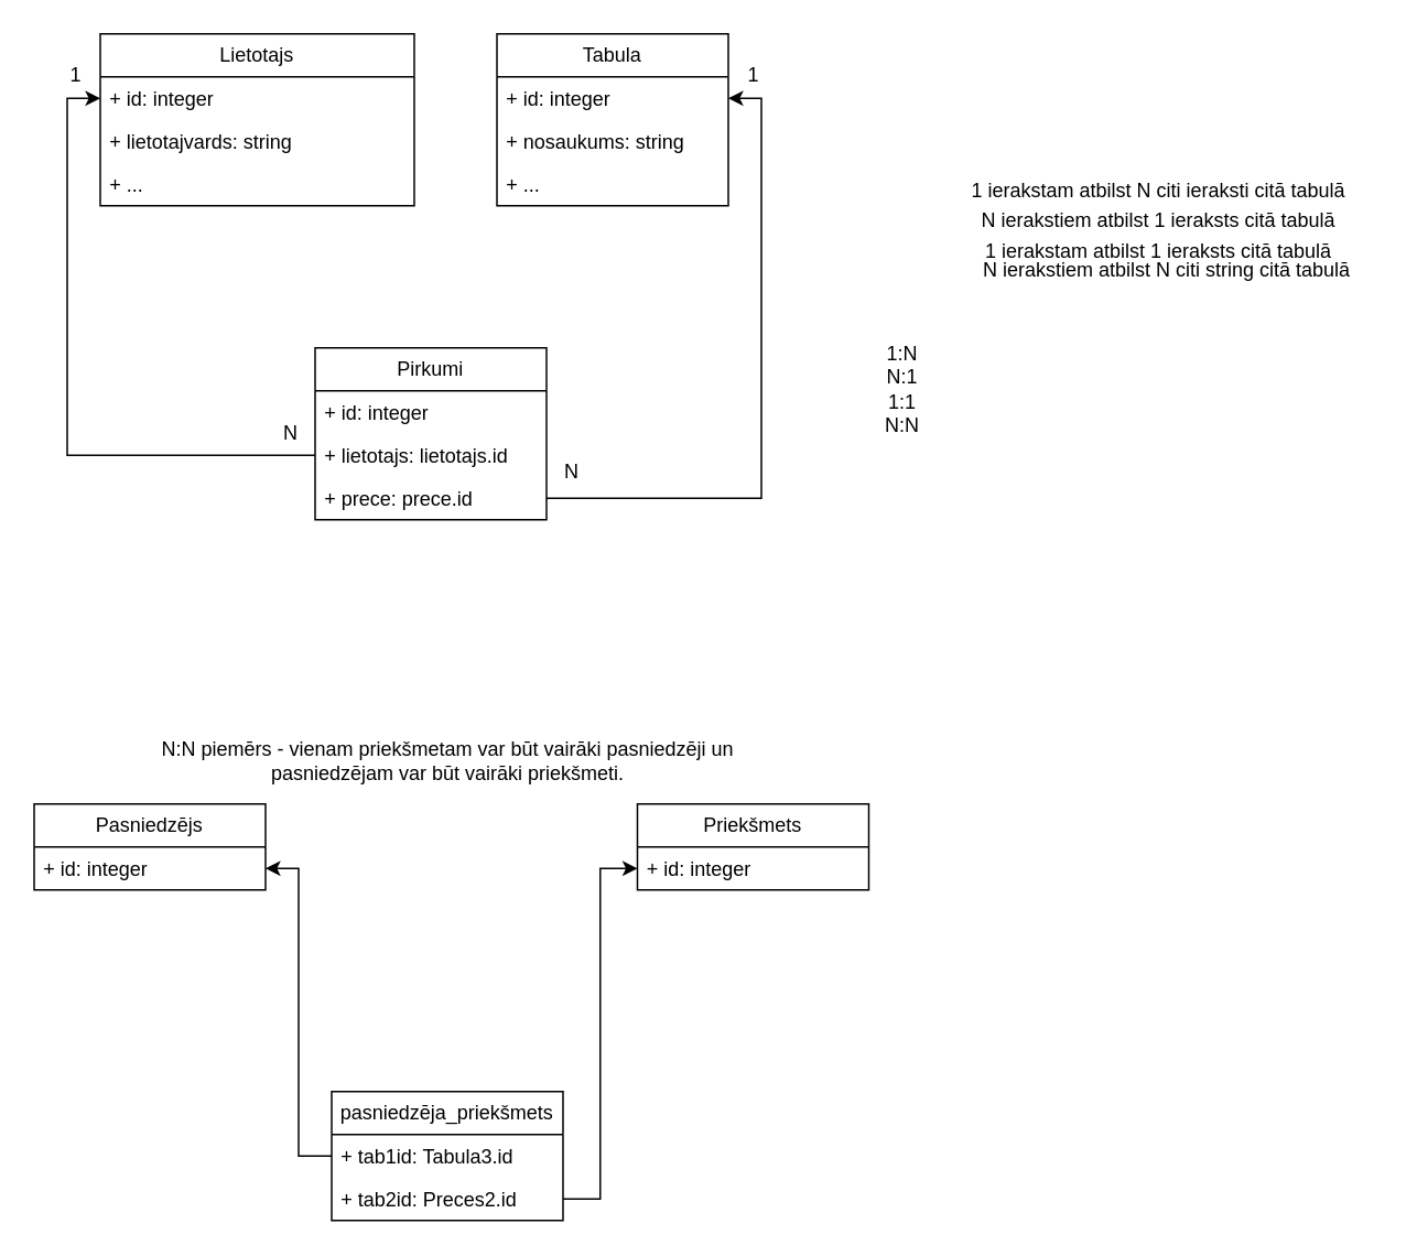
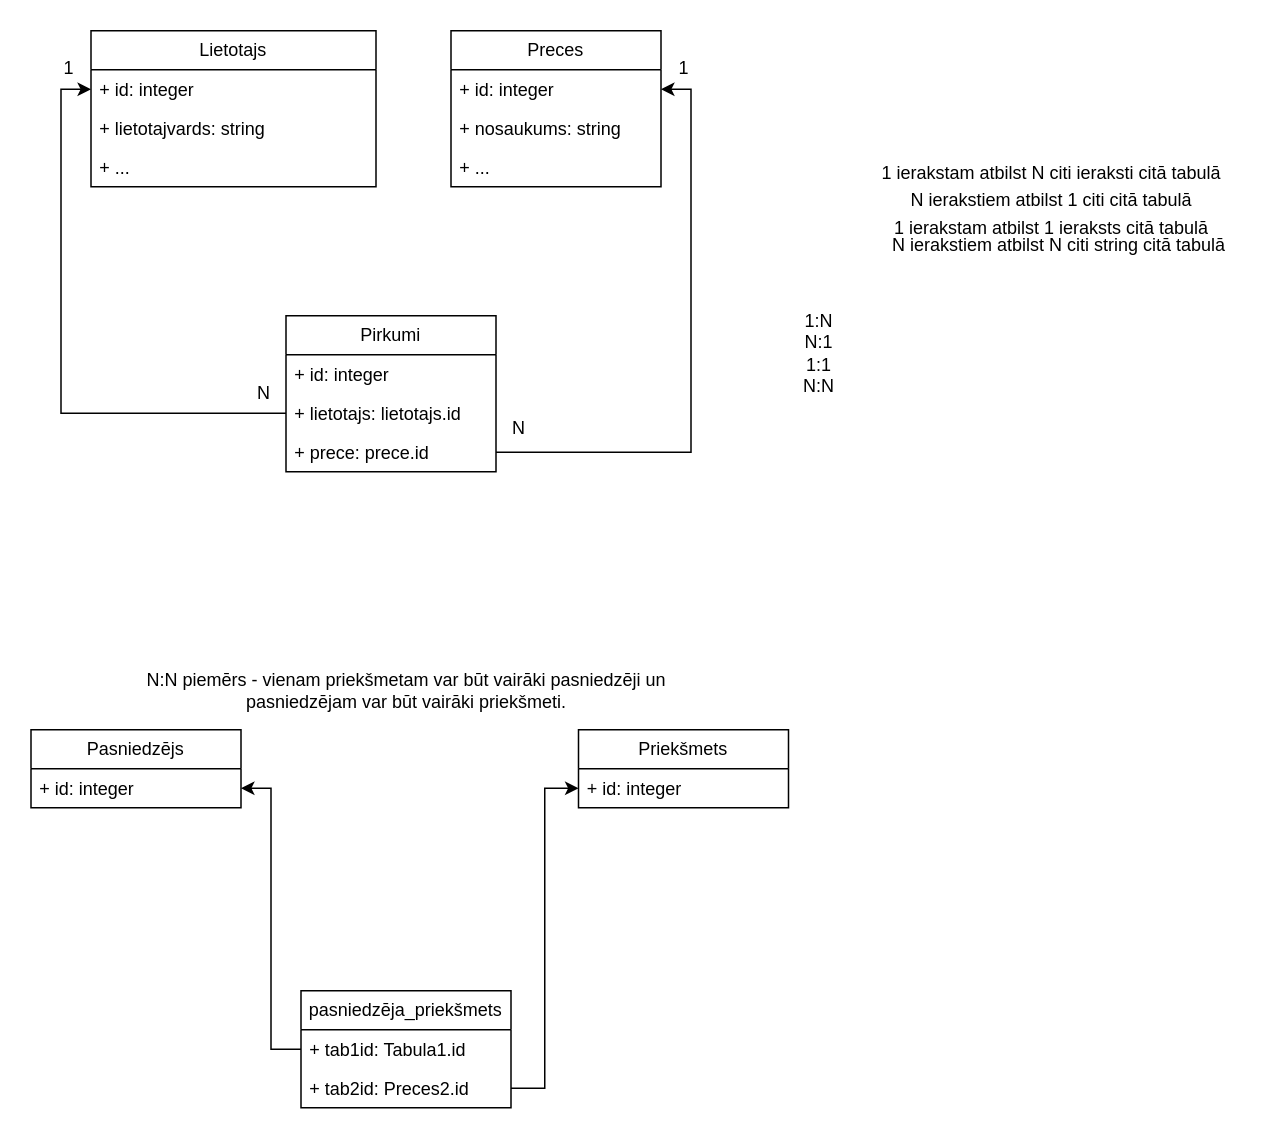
  <mxCell id="0" />
  <mxCell id="1" parent="0" />
  <mxCell id="2" value="Lietotajs" style="swimlane;fontStyle=0;childLayout=stackLayout;horizontal=1;startSize=26;fillColor=none;horizontalStack=0;resizeParent=1;resizeParentMax=0;resizeLast=0;collapsible=1;marginBottom=0;whiteSpace=wrap;html=1;" vertex="1" parent="1"><mxGeometry x="60" y="20" width="190" height="104" as="geometry" /></mxCell>
  <mxCell id="3" value="+ id: integer" style="text;strokeColor=none;fillColor=none;align=left;verticalAlign=top;spacingLeft=4;spacingRight=4;overflow=hidden;rotatable=0;points=[[0,0.5],[1,0.5]];portConstraint=eastwest;whiteSpace=wrap;html=1;" vertex="1" parent="2"><mxGeometry y="26" width="190" height="26" as="geometry" /></mxCell>
  <mxCell id="4" value="+ lietotajvards: string" style="text;strokeColor=none;fillColor=none;align=left;verticalAlign=top;spacingLeft=4;spacingRight=4;overflow=hidden;rotatable=0;points=[[0,0.5],[1,0.5]];portConstraint=eastwest;whiteSpace=wrap;html=1;" vertex="1" parent="2"><mxGeometry y="52" width="190" height="26" as="geometry" /></mxCell>
  <mxCell id="5" value="+ ..." style="text;strokeColor=none;fillColor=none;align=left;verticalAlign=top;spacingLeft=4;spacingRight=4;overflow=hidden;rotatable=0;points=[[0,0.5],[1,0.5]];portConstraint=eastwest;whiteSpace=wrap;html=1;" vertex="1" parent="2"><mxGeometry y="78" width="190" height="26" as="geometry" /></mxCell>
- <mxCell id="6" value="Tabula" style="swimlane;fontStyle=0;childLayout=stackLayout;horizontal=1;startSize=26;fillColor=none;horizontalStack=0;resizeParent=1;resizeParentMax=0;resizeLast=0;collapsible=1;marginBottom=0;whiteSpace=wrap;html=1;" vertex="1" parent="1"><mxGeometry x="300" y="20" width="140" height="104" as="geometry" /></mxCell>
+ <mxCell id="6" value="Preces" style="swimlane;fontStyle=0;childLayout=stackLayout;horizontal=1;startSize=26;fillColor=none;horizontalStack=0;resizeParent=1;resizeParentMax=0;resizeLast=0;collapsible=1;marginBottom=0;whiteSpace=wrap;html=1;" vertex="1" parent="1"><mxGeometry x="300" y="20" width="140" height="104" as="geometry" /></mxCell>
  <mxCell id="7" value="+ id: integer" style="text;strokeColor=none;fillColor=none;align=left;verticalAlign=top;spacingLeft=4;spacingRight=4;overflow=hidden;rotatable=0;points=[[0,0.5],[1,0.5]];portConstraint=eastwest;whiteSpace=wrap;html=1;" vertex="1" parent="6"><mxGeometry y="26" width="140" height="26" as="geometry" /></mxCell>
  <mxCell id="8" value="+ nosaukums: string" style="text;strokeColor=none;fillColor=none;align=left;verticalAlign=top;spacingLeft=4;spacingRight=4;overflow=hidden;rotatable=0;points=[[0,0.5],[1,0.5]];portConstraint=eastwest;whiteSpace=wrap;html=1;" vertex="1" parent="6"><mxGeometry y="52" width="140" height="26" as="geometry" /></mxCell>
  <mxCell id="9" value="+ ..." style="text;strokeColor=none;fillColor=none;align=left;verticalAlign=top;spacingLeft=4;spacingRight=4;overflow=hidden;rotatable=0;points=[[0,0.5],[1,0.5]];portConstraint=eastwest;whiteSpace=wrap;html=1;" vertex="1" parent="6"><mxGeometry y="78" width="140" height="26" as="geometry" /></mxCell>
  <mxCell id="10" value="Pirkumi" style="swimlane;fontStyle=0;childLayout=stackLayout;horizontal=1;startSize=26;fillColor=none;horizontalStack=0;resizeParent=1;resizeParentMax=0;resizeLast=0;collapsible=1;marginBottom=0;whiteSpace=wrap;html=1;" vertex="1" parent="1"><mxGeometry x="190" y="210" width="140" height="104" as="geometry" /></mxCell>
  <mxCell id="11" value="+ id: integer" style="text;strokeColor=none;fillColor=none;align=left;verticalAlign=top;spacingLeft=4;spacingRight=4;overflow=hidden;rotatable=0;points=[[0,0.5],[1,0.5]];portConstraint=eastwest;whiteSpace=wrap;html=1;" vertex="1" parent="10"><mxGeometry y="26" width="140" height="26" as="geometry" /></mxCell>
  <mxCell id="12" value="+ lietotajs: lietotajs.id" style="text;strokeColor=none;fillColor=none;align=left;verticalAlign=top;spacingLeft=4;spacingRight=4;overflow=hidden;rotatable=0;points=[[0,0.5],[1,0.5]];portConstraint=eastwest;whiteSpace=wrap;html=1;" vertex="1" parent="10"><mxGeometry y="52" width="140" height="26" as="geometry" /></mxCell>
  <mxCell id="13" value="&lt;div&gt;+ prece: prece.id&lt;/div&gt;&lt;div&gt;&lt;br&gt;&lt;/div&gt;" style="text;strokeColor=none;fillColor=none;align=left;verticalAlign=top;spacingLeft=4;spacingRight=4;overflow=hidden;rotatable=0;points=[[0,0.5],[1,0.5]];portConstraint=eastwest;whiteSpace=wrap;html=1;" vertex="1" parent="10"><mxGeometry y="78" width="140" height="26" as="geometry" /></mxCell>
  <mxCell id="14" style="edgeStyle=orthogonalEdgeStyle;rounded=0;orthogonalLoop=1;jettySize=auto;html=1;exitX=0;exitY=0.5;exitDx=0;exitDy=0;entryX=0;entryY=0.5;entryDx=0;entryDy=0;" edge="1" parent="1" source="12" target="3"><mxGeometry relative="1" as="geometry" /></mxCell>
  <mxCell id="15" style="edgeStyle=orthogonalEdgeStyle;rounded=0;orthogonalLoop=1;jettySize=auto;html=1;exitX=1;exitY=0.5;exitDx=0;exitDy=0;entryX=1;entryY=0.5;entryDx=0;entryDy=0;" edge="1" parent="1" source="13" target="7"><mxGeometry relative="1" as="geometry" /></mxCell>
  <mxCell id="16" value="1" style="text;html=1;align=center;verticalAlign=middle;resizable=0;points=[];autosize=1;strokeColor=none;fillColor=none;" vertex="1" parent="1"><mxGeometry x="440" y="30" width="30" height="30" as="geometry" /></mxCell>
  <mxCell id="17" value="N" style="text;html=1;align=center;verticalAlign=middle;resizable=0;points=[];autosize=1;strokeColor=none;fillColor=none;" vertex="1" parent="1"><mxGeometry x="330" y="270" width="30" height="30" as="geometry" /></mxCell>
  <mxCell id="18" value="1" style="text;html=1;align=center;verticalAlign=middle;resizable=0;points=[];autosize=1;strokeColor=none;fillColor=none;" vertex="1" parent="1"><mxGeometry x="30" y="30" width="30" height="30" as="geometry" /></mxCell>
  <mxCell id="19" value="N" style="text;html=1;align=center;verticalAlign=middle;resizable=0;points=[];autosize=1;strokeColor=none;fillColor=none;" vertex="1" parent="1"><mxGeometry x="160" y="247" width="30" height="30" as="geometry" /></mxCell>
  <mxCell id="20" value="&lt;div&gt;1:N&lt;/div&gt;&lt;div&gt;N:1&lt;/div&gt;&lt;div&gt;1:1&lt;/div&gt;&lt;div&gt;N:N&lt;br&gt;&lt;/div&gt;" style="text;html=1;align=center;verticalAlign=middle;resizable=0;points=[];autosize=1;strokeColor=none;fillColor=none;" vertex="1" parent="1"><mxGeometry x="525" y="200" width="40" height="70" as="geometry" /></mxCell>
  <mxCell id="21" value="1 ierakstam atbilst N citi ieraksti citā tabulā" style="text;html=1;align=center;verticalAlign=middle;resizable=0;points=[];autosize=1;strokeColor=none;fillColor=none;" vertex="1" parent="1"><mxGeometry x="575" y="100" width="250" height="30" as="geometry" /></mxCell>
- <mxCell id="22" value="N ierakstiem atbilst 1 ieraksts citā tabulā" style="text;html=1;align=center;verticalAlign=middle;resizable=0;points=[];autosize=1;strokeColor=none;fillColor=none;" vertex="1" parent="1"><mxGeometry x="580" y="118" width="240" height="30" as="geometry" /></mxCell>
+ <mxCell id="22" value="N ierakstiem atbilst 1 citi citā tabulā" style="text;html=1;align=center;verticalAlign=middle;resizable=0;points=[];autosize=1;strokeColor=none;fillColor=none;" vertex="1" parent="1"><mxGeometry x="580" y="118" width="240" height="30" as="geometry" /></mxCell>
  <mxCell id="23" value="1 ierakstam atbilst 1 ieraksts citā tabulā" style="text;html=1;align=center;verticalAlign=middle;resizable=0;points=[];autosize=1;strokeColor=none;fillColor=none;" vertex="1" parent="1"><mxGeometry x="580" y="137" width="240" height="30" as="geometry" /></mxCell>
  <mxCell id="24" value="N ierakstiem atbilst N citi string citā tabulā" style="text;html=1;align=center;verticalAlign=middle;resizable=0;points=[];autosize=1;strokeColor=none;fillColor=none;" vertex="1" parent="1"><mxGeometry x="575" y="148" width="260" height="30" as="geometry" /></mxCell>
  <mxCell id="25" value="Pasniedzējs" style="swimlane;fontStyle=0;childLayout=stackLayout;horizontal=1;startSize=26;fillColor=none;horizontalStack=0;resizeParent=1;resizeParentMax=0;resizeLast=0;collapsible=1;marginBottom=0;whiteSpace=wrap;html=1;" vertex="1" parent="1"><mxGeometry y="486" width="140" height="52" as="geometry" x="20" /></mxCell>
  <mxCell id="26" value="+ id: integer" style="text;strokeColor=none;fillColor=none;align=left;verticalAlign=top;spacingLeft=4;spacingRight=4;overflow=hidden;rotatable=0;points=[[0,0.5],[1,0.5]];portConstraint=eastwest;whiteSpace=wrap;html=1;" vertex="1" parent="25"><mxGeometry y="26" width="140" height="26" as="geometry" /></mxCell>
  <mxCell id="27" value="Priekšmets" style="swimlane;fontStyle=0;childLayout=stackLayout;horizontal=1;startSize=26;fillColor=none;horizontalStack=0;resizeParent=1;resizeParentMax=0;resizeLast=0;collapsible=1;marginBottom=0;whiteSpace=wrap;html=1;" vertex="1" parent="1"><mxGeometry x="385" y="486" width="140" height="52" as="geometry" /></mxCell>
  <mxCell id="28" value="+ id: integer" style="text;strokeColor=none;fillColor=none;align=left;verticalAlign=top;spacingLeft=4;spacingRight=4;overflow=hidden;rotatable=0;points=[[0,0.5],[1,0.5]];portConstraint=eastwest;whiteSpace=wrap;html=1;" vertex="1" parent="27"><mxGeometry y="26" width="140" height="26" as="geometry" /></mxCell>
  <mxCell id="29" value="pasniedzēja_priekšmets" style="swimlane;fontStyle=0;childLayout=stackLayout;horizontal=1;startSize=26;fillColor=none;horizontalStack=0;resizeParent=1;resizeParentMax=0;resizeLast=0;collapsible=1;marginBottom=0;whiteSpace=wrap;html=1;" vertex="1" parent="1"><mxGeometry x="200" y="660" width="140" height="78" as="geometry" /></mxCell>
- <mxCell id="30" value="+ tab1id: Tabula3.id" style="text;strokeColor=none;fillColor=none;align=left;verticalAlign=top;spacingLeft=4;spacingRight=4;overflow=hidden;rotatable=0;points=[[0,0.5],[1,0.5]];portConstraint=eastwest;whiteSpace=wrap;html=1;" vertex="1" parent="29"><mxGeometry y="26" width="140" height="26" as="geometry" /></mxCell>
+ <mxCell id="30" value="+ tab1id: Tabula1.id" style="text;strokeColor=none;fillColor=none;align=left;verticalAlign=top;spacingLeft=4;spacingRight=4;overflow=hidden;rotatable=0;points=[[0,0.5],[1,0.5]];portConstraint=eastwest;whiteSpace=wrap;html=1;" vertex="1" parent="29"><mxGeometry y="26" width="140" height="26" as="geometry" /></mxCell>
  <mxCell id="31" value="+ tab2id: Preces2.id" style="text;strokeColor=none;fillColor=none;align=left;verticalAlign=top;spacingLeft=4;spacingRight=4;overflow=hidden;rotatable=0;points=[[0,0.5],[1,0.5]];portConstraint=eastwest;whiteSpace=wrap;html=1;" vertex="1" parent="29"><mxGeometry y="52" width="140" height="26" as="geometry" /></mxCell>
  <mxCell id="32" style="edgeStyle=orthogonalEdgeStyle;rounded=0;orthogonalLoop=1;jettySize=auto;html=1;exitX=0;exitY=0.5;exitDx=0;exitDy=0;entryX=1;entryY=0.5;entryDx=0;entryDy=0;" edge="1" parent="1" source="30" target="26"><mxGeometry relative="1" as="geometry" /></mxCell>
  <mxCell id="33" style="edgeStyle=orthogonalEdgeStyle;rounded=0;orthogonalLoop=1;jettySize=auto;html=1;exitX=1;exitY=0.5;exitDx=0;exitDy=0;entryX=0;entryY=0.5;entryDx=0;entryDy=0;" edge="1" parent="1" source="31" target="28"><mxGeometry relative="1" as="geometry" /></mxCell>
  <mxCell id="34" value="N:N piemērs - vienam priekšmetam var būt vairāki pasniedzēji un&lt;br&gt;pasniedzējam var būt vairāki priekšmeti." style="text;html=1;align=center;verticalAlign=middle;resizable=0;points=[];autosize=1;strokeColor=none;fillColor=none;" vertex="1" parent="1"><mxGeometry x="90" y="440" width="360" height="40" as="geometry" /></mxCell>
